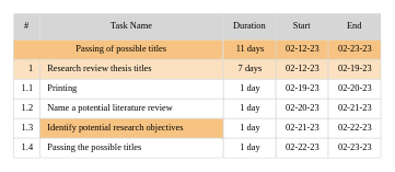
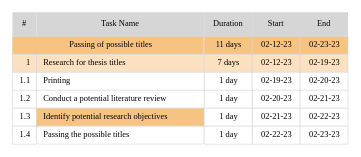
  <mxCell id="0" />
  <mxCell id="1" parent="0" />
  <mxCell id="2" value="&lt;div style=&quot;&quot;&gt;&lt;span style=&quot;white-space: pre;&quot;&gt;Passing of possible titles&lt;/span&gt;&lt;/div&gt;" style="rounded=0;whiteSpace=wrap;html=1;strokeColor=#D6D6D6;fillColor=#f7c382;align=center;spacingLeft=10;fontSize=14;fontFamily=Times New Roman;" vertex="1" parent="1"><mxGeometry x="20" y="60" width="319" height="30" as="geometry" /></mxCell>
- <mxCell id="3" value="&lt;span style=&quot;font-size: 14px;&quot;&gt;Research review thesis titles&lt;/span&gt;" style="rounded=0;whiteSpace=wrap;html=1;strokeColor=#D6D6D6;fillColor=#FBE1C0;align=left;spacingLeft=10;fontSize=14;fontFamily=Times New Roman;" vertex="1" parent="1"><mxGeometry x="60" y="90" width="280" height="30" as="geometry" /></mxCell>
+ <mxCell id="3" value="&lt;span style=&quot;font-size: 14px;&quot;&gt;Research for thesis titles&lt;/span&gt;" style="rounded=0;whiteSpace=wrap;html=1;strokeColor=#D6D6D6;fillColor=#FBE1C0;align=left;spacingLeft=10;fontSize=14;fontFamily=Times New Roman;" vertex="1" parent="1"><mxGeometry x="60" y="90" width="280" height="30" as="geometry" /></mxCell>
  <mxCell id="4" value="Printing" style="rounded=0;whiteSpace=wrap;html=1;strokeColor=#D6D6D6;fillColor=#FFFFFF;align=left;spacingLeft=10;fontSize=14;fontFamily=Times New Roman;" vertex="1" parent="1"><mxGeometry x="60" y="120" width="280" height="30" as="geometry" /></mxCell>
  <mxCell id="5" value="1" style="rounded=0;whiteSpace=wrap;html=1;strokeColor=#D6D6D6;fillColor=#FBE1C0;align=right;spacingLeft=10;spacingRight=8;fontSize=14;fontFamily=Times New Roman;" vertex="1" parent="1"><mxGeometry x="20" y="90" width="40" height="30" as="geometry" /></mxCell>
  <mxCell id="6" value="1.1" style="rounded=0;whiteSpace=wrap;html=1;strokeColor=#D6D6D6;fillColor=#FFFFFF;align=right;spacingLeft=10;spacingRight=8;fontSize=14;fontFamily=Times New Roman;" vertex="1" parent="1"><mxGeometry x="20" y="120" width="40" height="30" as="geometry" /></mxCell>
  <mxCell id="7" value="1.2" style="rounded=0;whiteSpace=wrap;html=1;strokeColor=#D6D6D6;fillColor=#FFFFFF;align=right;spacingLeft=10;spacingRight=8;fontSize=14;fontFamily=Times New Roman;" vertex="1" parent="1"><mxGeometry x="20" y="150" width="40" height="30" as="geometry" /></mxCell>
  <mxCell id="8" value="11 days" style="rounded=0;whiteSpace=wrap;html=1;strokeColor=#D6D6D6;fillColor=#f7c382;align=center;spacingLeft=10;spacingRight=8;fontSize=14;fontFamily=Times New Roman;dashed=1;" vertex="1" parent="1"><mxGeometry x="340" y="60" width="80" height="30" as="geometry" /></mxCell>
  <mxCell id="9" value="7 days" style="rounded=0;whiteSpace=wrap;html=1;strokeColor=#D6D6D6;fillColor=#FBE1C0;align=center;spacingLeft=10;spacingRight=8;fontSize=14;fontFamily=Times New Roman;" vertex="1" parent="1"><mxGeometry x="340" y="90" width="80" height="30" as="geometry" /></mxCell>
  <mxCell id="10" value="1 day" style="rounded=0;whiteSpace=wrap;html=1;strokeColor=#D6D6D6;fillColor=#FFFFFF;align=center;spacingLeft=10;spacingRight=8;fontSize=14;fontFamily=Times New Roman;" vertex="1" parent="1"><mxGeometry x="340" y="120" width="80" height="30" as="geometry" /></mxCell>
  <mxCell id="11" value="02-12-23" style="rounded=0;whiteSpace=wrap;html=1;strokeColor=#D6D6D6;fillColor=#f7c382;align=center;spacingLeft=10;spacingRight=8;fontSize=14;fontFamily=Times New Roman;" vertex="1" parent="1"><mxGeometry x="420" y="60" width="80" height="30" as="geometry" /></mxCell>
  <mxCell id="12" value="02-12-23" style="rounded=0;whiteSpace=wrap;html=1;strokeColor=#D6D6D6;fillColor=#FBE1C0;align=center;spacingLeft=10;spacingRight=8;fontSize=14;fontFamily=Times New Roman;" vertex="1" parent="1"><mxGeometry x="420" y="90" width="80" height="30" as="geometry" /></mxCell>
  <mxCell id="13" value="02-19-23" style="rounded=0;whiteSpace=wrap;html=1;strokeColor=#D6D6D6;fillColor=#FFFFFF;align=center;spacingLeft=10;spacingRight=8;fontSize=14;fontFamily=Times New Roman;" vertex="1" parent="1"><mxGeometry x="420" y="120" width="80" height="30" as="geometry" /></mxCell>
  <mxCell id="14" value="02-23-23" style="rounded=0;whiteSpace=wrap;html=1;strokeColor=#D6D6D6;fillColor=#f7c382;align=center;spacingLeft=10;spacingRight=8;fontSize=14;fontFamily=Times New Roman;" vertex="1" parent="1"><mxGeometry x="500" y="60" width="80" height="30" as="geometry" /></mxCell>
  <mxCell id="15" value="02-19-23" style="rounded=0;whiteSpace=wrap;html=1;strokeColor=#D6D6D6;fillColor=#FBE1C0;align=center;spacingLeft=10;spacingRight=8;fontSize=14;fontFamily=Times New Roman;" vertex="1" parent="1"><mxGeometry x="500" y="90" width="80" height="30" as="geometry" /></mxCell>
  <mxCell id="16" value="02-20-23" style="rounded=0;whiteSpace=wrap;html=1;strokeColor=#D6D6D6;fillColor=#FFFFFF;align=center;spacingLeft=10;spacingRight=8;fontSize=14;fontFamily=Times New Roman;" vertex="1" parent="1"><mxGeometry x="500" y="120" width="80" height="30" as="geometry" /></mxCell>
- <mxCell id="17" value="Name a potential&amp;nbsp;literature review&amp;nbsp;" style="rounded=0;whiteSpace=wrap;html=1;strokeColor=#D6D6D6;fillColor=#FFFFFF;align=left;spacingLeft=10;fontSize=14;fontFamily=Times New Roman;" vertex="1" parent="1"><mxGeometry x="60" y="150" width="280" height="30" as="geometry" /></mxCell>
+ <mxCell id="17" value="Conduct a potential&amp;nbsp;literature review&amp;nbsp;" style="rounded=0;whiteSpace=wrap;html=1;strokeColor=#D6D6D6;fillColor=#FFFFFF;align=left;spacingLeft=10;fontSize=14;fontFamily=Times New Roman;" vertex="1" parent="1"><mxGeometry x="60" y="150" width="280" height="30" as="geometry" /></mxCell>
  <mxCell id="18" value="#" style="rounded=0;whiteSpace=wrap;html=1;strokeColor=none;fillColor=#D6D6D6;align=center;fontSize=14;fontFamily=Times New Roman;" vertex="1" parent="1"><mxGeometry x="20" y="20" width="40" height="40" as="geometry" /></mxCell>
  <mxCell id="19" value="&lt;span style=&quot;font-size: 14px;&quot;&gt;Task Name&lt;/span&gt;" style="rounded=0;whiteSpace=wrap;html=1;strokeColor=none;fillColor=#D6D6D6;align=center;fontSize=14;fontFamily=Times New Roman;fontStyle=0" vertex="1" parent="1"><mxGeometry x="60" y="20" width="280" height="40" as="geometry" /></mxCell>
  <mxCell id="20" value="Duration" style="rounded=0;whiteSpace=wrap;html=1;strokeColor=none;fillColor=#D6D6D6;align=center;fontSize=14;fontFamily=Times New Roman;fontStyle=0" vertex="1" parent="1"><mxGeometry x="340" y="20" width="80" height="40" as="geometry" /></mxCell>
  <mxCell id="21" value="Start" style="rounded=0;whiteSpace=wrap;html=1;strokeColor=none;fillColor=#D6D6D6;align=center;fontSize=14;fontFamily=Times New Roman;fontStyle=0" vertex="1" parent="1"><mxGeometry x="420" y="20" width="80" height="40" as="geometry" /></mxCell>
  <mxCell id="22" value="End" style="rounded=0;whiteSpace=wrap;html=1;strokeColor=none;fillColor=#D6D6D6;align=center;fontSize=14;fontFamily=Times New Roman;fontStyle=0" vertex="1" parent="1"><mxGeometry x="500" y="20" width="80" height="40" as="geometry" /></mxCell>
  <mxCell id="23" value="02-20-23" style="rounded=0;whiteSpace=wrap;html=1;strokeColor=#D6D6D6;fillColor=#FFFFFF;align=center;spacingLeft=10;spacingRight=8;fontSize=14;fontFamily=Times New Roman;" vertex="1" parent="1"><mxGeometry x="420" y="150" width="80" height="30" as="geometry" /></mxCell>
  <mxCell id="24" value="02-21-23" style="rounded=0;whiteSpace=wrap;html=1;strokeColor=#D6D6D6;fillColor=#FFFFFF;align=center;spacingLeft=10;spacingRight=8;fontSize=14;fontFamily=Times New Roman;" vertex="1" parent="1"><mxGeometry x="500" y="150" width="80" height="30" as="geometry" /></mxCell>
  <mxCell id="25" value="1 day" style="rounded=0;whiteSpace=wrap;html=1;strokeColor=#D6D6D6;fillColor=#FFFFFF;align=center;spacingLeft=10;spacingRight=8;fontSize=14;fontFamily=Times New Roman;" vertex="1" parent="1"><mxGeometry x="340" y="150" width="80" height="30" as="geometry" /></mxCell>
  <mxCell id="26" value="1.3" style="rounded=0;whiteSpace=wrap;html=1;strokeColor=#D6D6D6;fillColor=#FFFFFF;align=right;spacingLeft=10;spacingRight=8;fontSize=14;fontFamily=Times New Roman;" vertex="1" parent="1"><mxGeometry x="20" y="180" width="40" height="30" as="geometry" /></mxCell>
  <mxCell id="27" value="Identify potential research objectives&amp;nbsp;" style="rounded=0;whiteSpace=wrap;html=1;strokeColor=#D6D6D6;fillColor=#f7c382;align=left;spacingLeft=10;fontSize=14;fontFamily=Times New Roman;" vertex="1" parent="1"><mxGeometry x="60" y="180" width="280" height="30" as="geometry" /></mxCell>
  <mxCell id="28" value="02-21-23" style="rounded=0;whiteSpace=wrap;html=1;strokeColor=#D6D6D6;fillColor=#FFFFFF;align=center;spacingLeft=10;spacingRight=8;fontSize=14;fontFamily=Times New Roman;" vertex="1" parent="1"><mxGeometry x="420" y="180" width="80" height="30" as="geometry" /></mxCell>
  <mxCell id="29" value="02-22-23" style="rounded=0;whiteSpace=wrap;html=1;strokeColor=#D6D6D6;fillColor=#FFFFFF;align=center;spacingLeft=10;spacingRight=8;fontSize=14;fontFamily=Times New Roman;" vertex="1" parent="1"><mxGeometry x="500" y="180" width="80" height="30" as="geometry" /></mxCell>
  <mxCell id="30" value="1 day" style="rounded=0;whiteSpace=wrap;html=1;strokeColor=#D6D6D6;fillColor=#FFFFFF;align=center;spacingLeft=10;spacingRight=8;fontSize=14;fontFamily=Times New Roman;" vertex="1" parent="1"><mxGeometry x="340" y="180" width="80" height="30" as="geometry" /></mxCell>
  <mxCell id="31" value="1.4" style="rounded=0;whiteSpace=wrap;html=1;strokeColor=#D6D6D6;fillColor=#FFFFFF;align=right;spacingLeft=10;spacingRight=8;fontSize=14;fontFamily=Times New Roman;" vertex="1" parent="1"><mxGeometry x="20" y="210" width="40" height="30" as="geometry" /></mxCell>
  <mxCell id="32" value="Passing the possible titles&amp;nbsp;" style="whiteSpace=wrap;html=1;strokeColor=#D6D6D6;fillColor=#FFFFFF;align=left;spacingLeft=10;fontSize=14;fontFamily=Times New Roman;rounded=1;" vertex="1" parent="1"><mxGeometry x="60" y="210" width="280" height="30" as="geometry" /></mxCell>
  <mxCell id="33" value="02-22-23" style="rounded=0;whiteSpace=wrap;html=1;strokeColor=#D6D6D6;fillColor=#FFFFFF;align=center;spacingLeft=10;spacingRight=8;fontSize=14;fontFamily=Times New Roman;" vertex="1" parent="1"><mxGeometry x="420" y="210" width="80" height="30" as="geometry" /></mxCell>
  <mxCell id="34" value="02-23-23" style="rounded=0;whiteSpace=wrap;html=1;strokeColor=#D6D6D6;fillColor=#FFFFFF;align=center;spacingLeft=10;spacingRight=8;fontSize=14;fontFamily=Times New Roman;" vertex="1" parent="1"><mxGeometry x="500" y="210" width="80" height="30" as="geometry" /></mxCell>
  <mxCell id="35" value="1 day" style="rounded=0;whiteSpace=wrap;html=1;strokeColor=#D6D6D6;fillColor=#FFFFFF;align=center;spacingLeft=10;spacingRight=8;fontSize=14;fontFamily=Times New Roman;" vertex="1" parent="1"><mxGeometry x="340" y="210" width="80" height="30" as="geometry" /></mxCell>
